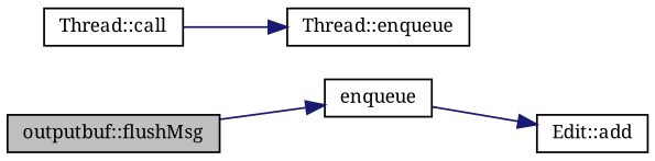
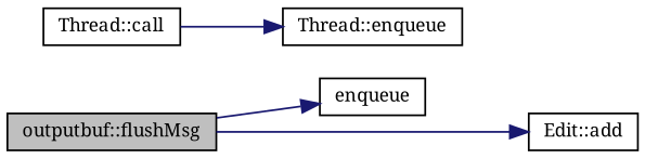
  digraph {
    fontname="Noto Serif"
    rankdir=LR
    node [color=black fillcolor=white fontname="Noto Serif" fontsize=10 shape=record style=filled]
    edge [color=midnightblue fontname="Noto Serif" fontsize=10 labelfontname=Helvetica labelfontsize=10 style=solid]
    n1 [fillcolor=grey75 fontcolor=black height=0.2 label="outputbuf::flushMsg" width=0.4]
    n2 [height=0.2 label=enqueue width=0.4]
    n3 [height=0.2 label="Edit::add" width=0.4]
    n4 [height=0.2 label="Thread::call" width=0.4]
    n5 [height=0.2 label="Thread::enqueue" width=0.4]
    n1 -> n2
-   n2 -> n3
+   n1 -> n3
    n4 -> n5
  }
